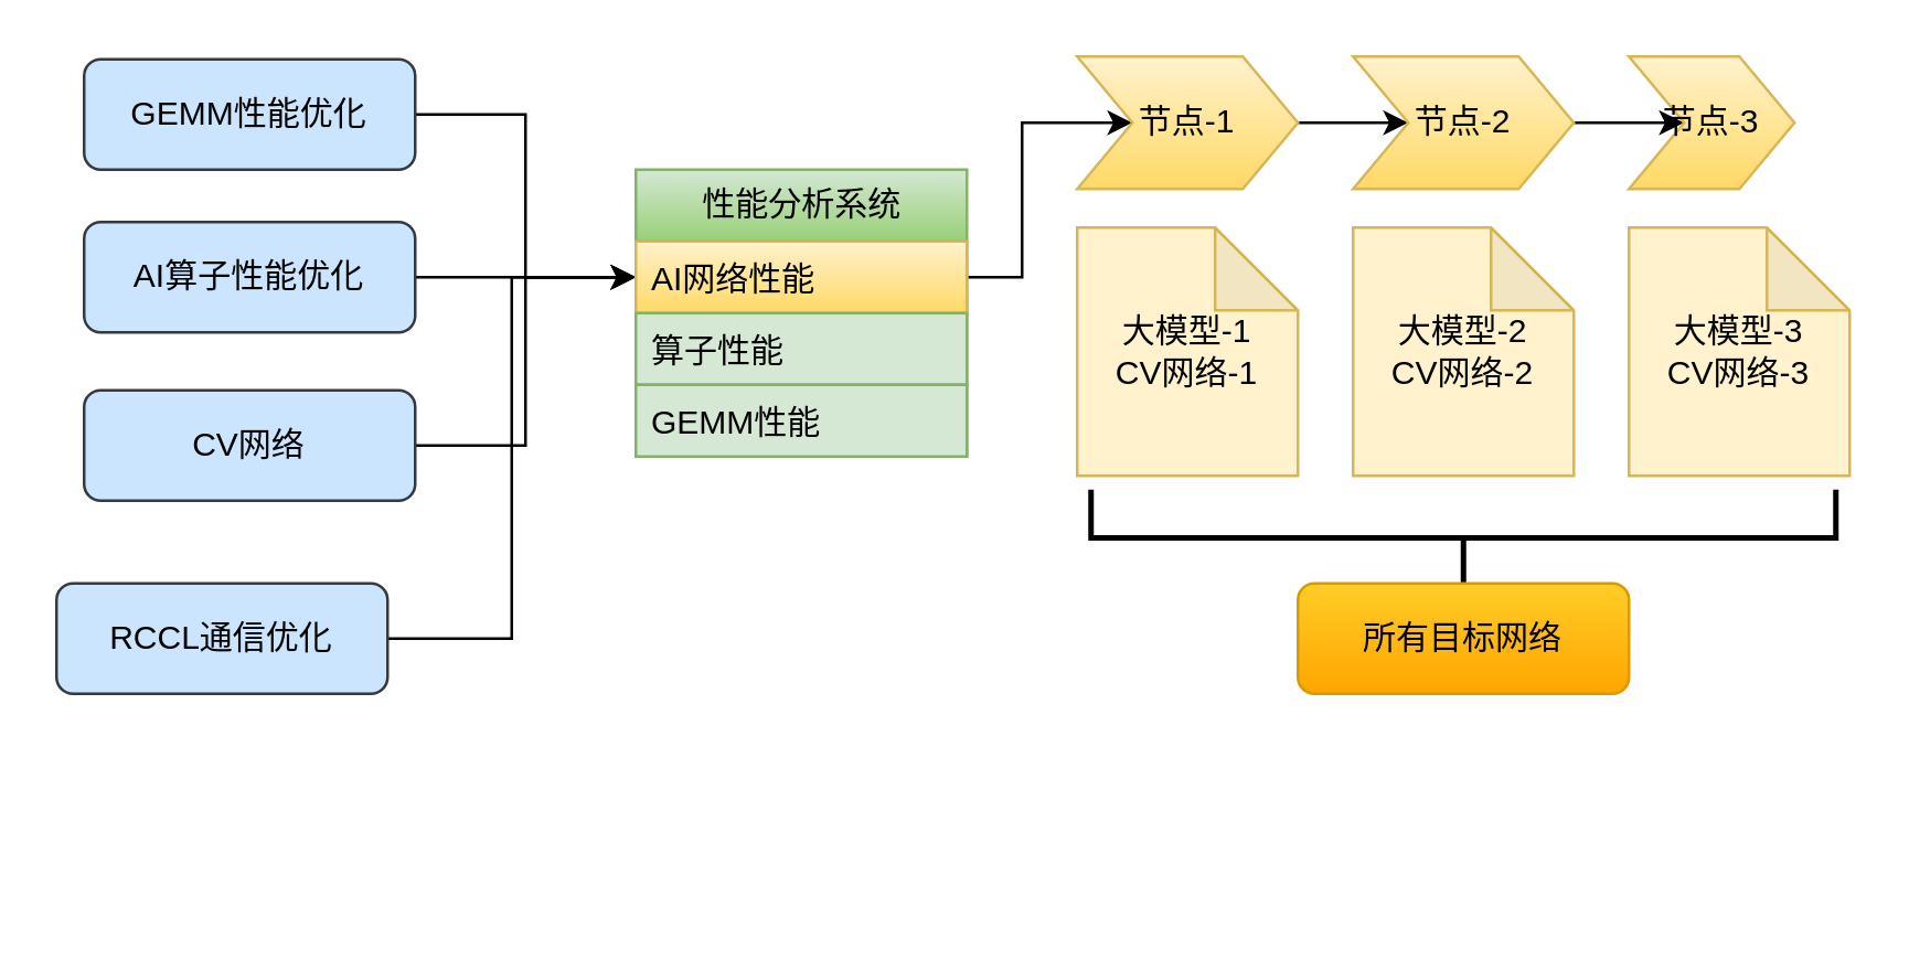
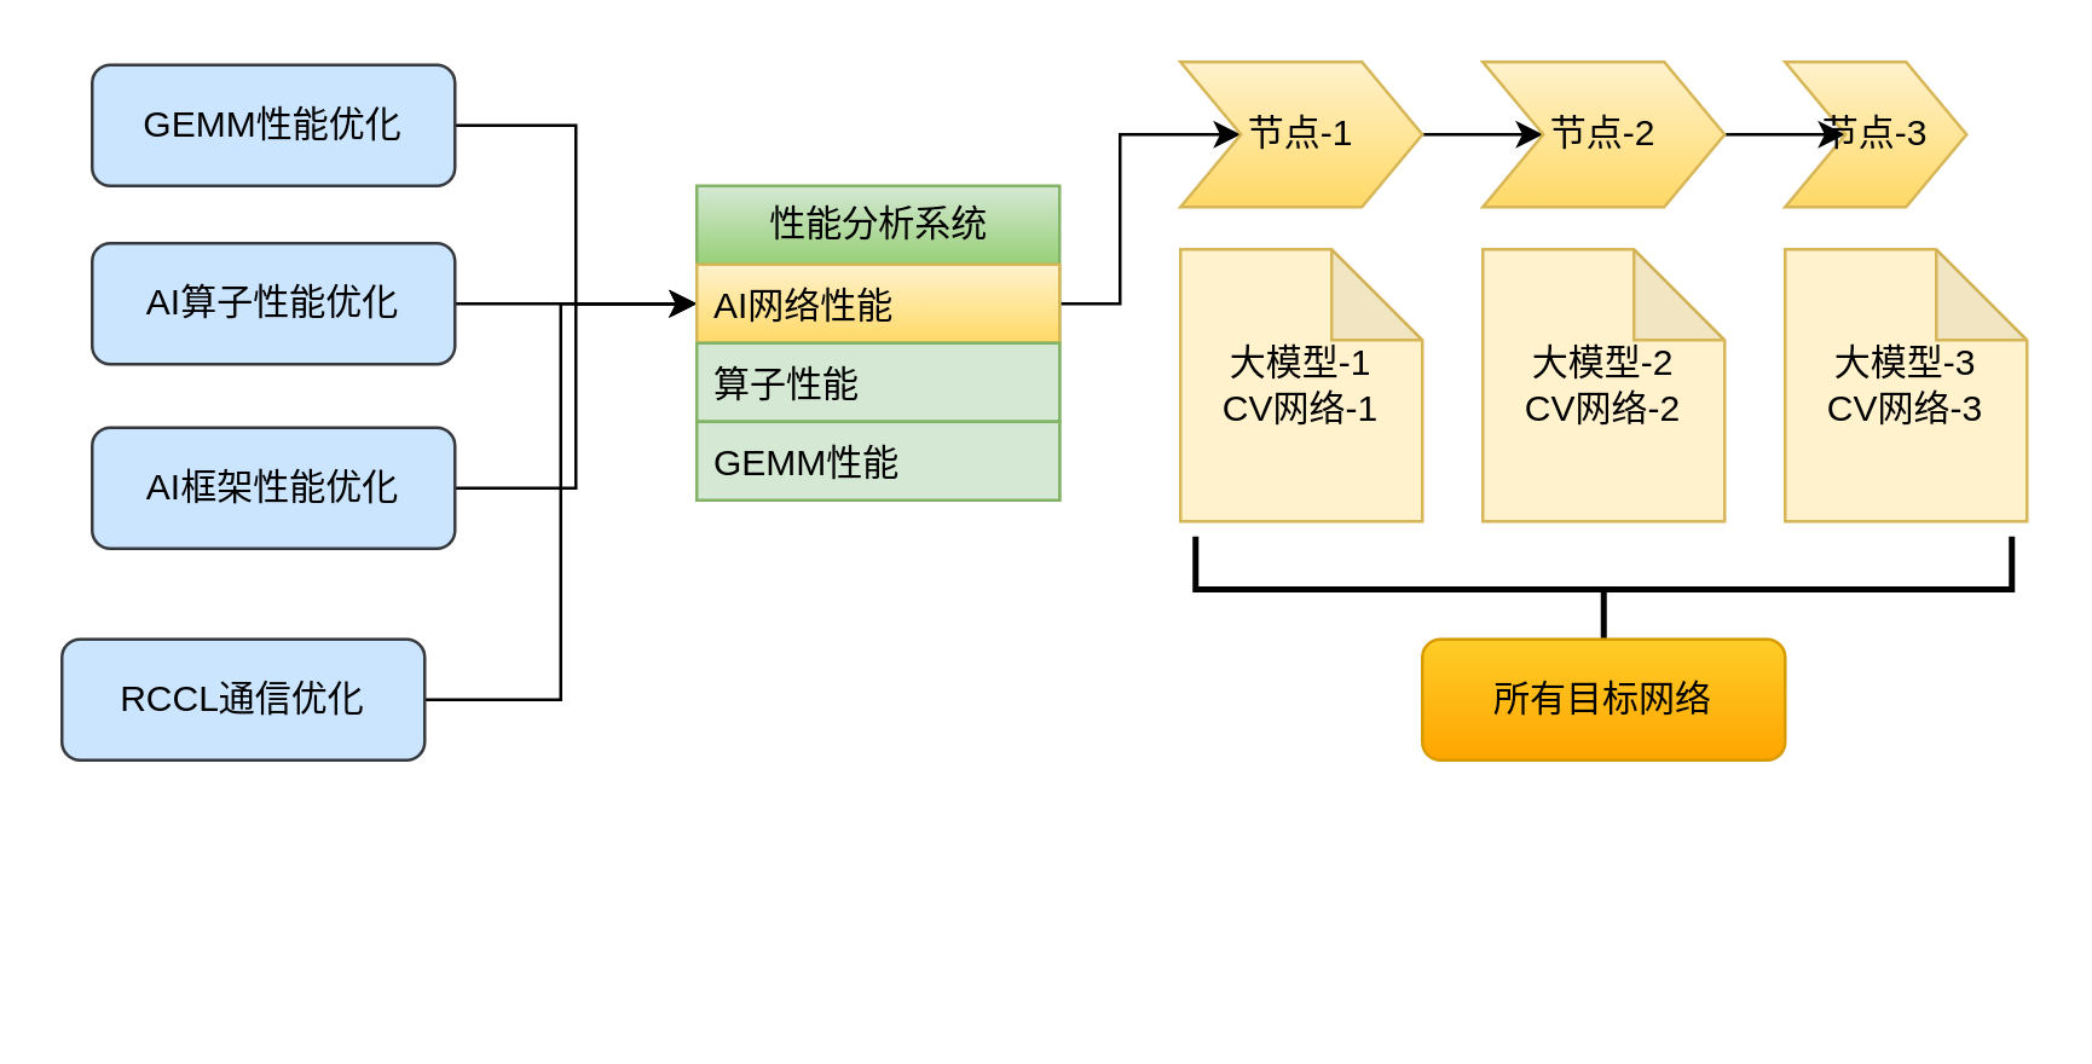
  <mxCell id="0" />
  <mxCell id="1" parent="0" />
  <mxCell id="2" value="" style="edgeStyle=orthogonalEdgeStyle;rounded=0;orthogonalLoop=1;jettySize=auto;html=1;entryX=0;entryY=0.5;entryDx=0;entryDy=0;exitX=1;exitY=0.5;exitDx=0;exitDy=0;" edge="1" parent="1" source="3" target="12"><mxGeometry relative="1" as="geometry"><mxPoint x="260" y="131" as="targetPoint" /></mxGeometry></mxCell>
  <mxCell id="3" value="GEMM性能优化" style="rounded=1;whiteSpace=wrap;html=1;fillColor=#cce5ff;strokeColor=#36393d;" vertex="1" parent="1"><mxGeometry x="30" y="21" width="120" height="40" as="geometry" /></mxCell>
  <mxCell id="4" value="" style="edgeStyle=orthogonalEdgeStyle;rounded=0;orthogonalLoop=1;jettySize=auto;html=1;exitX=1;exitY=0.5;exitDx=0;exitDy=0;" edge="1" parent="1" source="5" target="12"><mxGeometry relative="1" as="geometry"><mxPoint x="260" y="131" as="targetPoint" /></mxGeometry></mxCell>
  <mxCell id="5" value="AI算子性能优化" style="rounded=1;whiteSpace=wrap;html=1;fillColor=#cce5ff;strokeColor=#36393d;" vertex="1" parent="1"><mxGeometry x="30" y="80" width="120" height="40" as="geometry" /></mxCell>
  <mxCell id="6" value="" style="edgeStyle=orthogonalEdgeStyle;rounded=0;orthogonalLoop=1;jettySize=auto;html=1;entryX=0;entryY=0.5;entryDx=0;entryDy=0;exitX=1;exitY=0.5;exitDx=0;exitDy=0;" edge="1" parent="1" source="7" target="12"><mxGeometry relative="1" as="geometry"><mxPoint x="260" y="131" as="targetPoint" /></mxGeometry></mxCell>
- <mxCell id="7" value="CV网络" style="rounded=1;whiteSpace=wrap;html=1;fillColor=#cce5ff;strokeColor=#36393d;" vertex="1" parent="1"><mxGeometry x="30" y="141" width="120" height="40" as="geometry" /></mxCell>
+ <mxCell id="7" value="AI框架性能优化" style="rounded=1;whiteSpace=wrap;html=1;fillColor=#cce5ff;strokeColor=#36393d;" vertex="1" parent="1"><mxGeometry x="30" y="141" width="120" height="40" as="geometry" /></mxCell>
  <mxCell id="8" value="" style="edgeStyle=orthogonalEdgeStyle;rounded=0;orthogonalLoop=1;jettySize=auto;html=1;exitX=1;exitY=0.5;exitDx=0;exitDy=0;entryX=0;entryY=0.5;entryDx=0;entryDy=0;" edge="1" parent="1" source="9" target="12"><mxGeometry relative="1" as="geometry"><mxPoint x="260" y="131" as="targetPoint" /></mxGeometry></mxCell>
  <mxCell id="9" value="RCCL通信优化" style="rounded=1;whiteSpace=wrap;html=1;fillColor=#cce5ff;strokeColor=#36393d;" vertex="1" parent="1"><mxGeometry x="20" y="211" width="120" height="40" as="geometry" /></mxCell>
  <mxCell id="10" value="" style="edgeStyle=orthogonalEdgeStyle;rounded=0;orthogonalLoop=1;jettySize=auto;html=1;exitX=1;exitY=0.5;exitDx=0;exitDy=0;entryX=0;entryY=0.5;entryDx=0;entryDy=0;" edge="1" parent="1" source="12" target="16"><mxGeometry relative="1" as="geometry"><mxPoint x="380" y="44" as="targetPoint" /><Array as="points"><mxPoint x="370" y="100" /><mxPoint x="370" y="44" /></Array></mxGeometry></mxCell>
  <mxCell id="11" value="性能分析系统" style="swimlane;fontStyle=0;childLayout=stackLayout;horizontal=1;startSize=26;fillColor=#d5e8d4;horizontalStack=0;resizeParent=1;resizeParentMax=0;resizeLast=0;collapsible=1;marginBottom=0;html=1;strokeColor=#82b366;gradientColor=#97d077;" vertex="1" parent="1"><mxGeometry x="230" y="61" width="120" height="104" as="geometry" /></mxCell>
  <mxCell id="12" value="AI网络性能" style="text;strokeColor=#d6b656;fillColor=#fff2cc;align=left;verticalAlign=top;spacingLeft=4;spacingRight=4;overflow=hidden;rotatable=0;points=[[0,0.5],[1,0.5]];portConstraint=eastwest;whiteSpace=wrap;html=1;gradientColor=#ffd966;" vertex="1" parent="11"><mxGeometry y="26" width="120" height="26" as="geometry" /></mxCell>
  <mxCell id="13" value="算子性能" style="text;strokeColor=#82b366;fillColor=#d5e8d4;align=left;verticalAlign=top;spacingLeft=4;spacingRight=4;overflow=hidden;rotatable=0;points=[[0,0.5],[1,0.5]];portConstraint=eastwest;whiteSpace=wrap;html=1;" vertex="1" parent="11"><mxGeometry y="52" width="120" height="26" as="geometry" /></mxCell>
  <mxCell id="14" value="GEMM性能" style="text;strokeColor=#82b366;fillColor=#d5e8d4;align=left;verticalAlign=top;spacingLeft=4;spacingRight=4;overflow=hidden;rotatable=0;points=[[0,0.5],[1,0.5]];portConstraint=eastwest;whiteSpace=wrap;html=1;" vertex="1" parent="11"><mxGeometry y="78" width="120" height="26" as="geometry" /></mxCell>
  <mxCell id="15" value="" style="edgeStyle=orthogonalEdgeStyle;rounded=0;orthogonalLoop=1;jettySize=auto;html=1;" edge="1" parent="1" source="16" target="18"><mxGeometry relative="1" as="geometry" /></mxCell>
  <mxCell id="16" value="节点-1" style="shape=step;perimeter=stepPerimeter;whiteSpace=wrap;html=1;fixedSize=1;fillColor=#fff2cc;strokeColor=#d6b656;fontStyle=0;startSize=26;gradientColor=#ffd966;" vertex="1" parent="1"><mxGeometry x="390" y="20" width="80" height="48" as="geometry" /></mxCell>
  <mxCell id="17" value="" style="edgeStyle=orthogonalEdgeStyle;rounded=0;orthogonalLoop=1;jettySize=auto;html=1;" edge="1" parent="1" source="18" target="19"><mxGeometry relative="1" as="geometry" /></mxCell>
  <mxCell id="18" value="节点-2" style="shape=step;perimeter=stepPerimeter;whiteSpace=wrap;html=1;fixedSize=1;fillColor=#fff2cc;strokeColor=#d6b656;fontStyle=0;startSize=26;gradientColor=#ffd966;" vertex="1" parent="1"><mxGeometry x="490" y="20" width="80" height="48" as="geometry" /></mxCell>
  <mxCell id="19" value="节点-3" style="shape=step;perimeter=stepPerimeter;whiteSpace=wrap;html=1;fixedSize=1;fillColor=#fff2cc;strokeColor=#d6b656;fontStyle=0;startSize=26;gradientColor=#ffd966;" vertex="1" parent="1"><mxGeometry x="590" y="20" width="60" height="48" as="geometry" /></mxCell>
  <mxCell id="20" value="&lt;div&gt;大模型-1&lt;/div&gt;&lt;div&gt;CV网络-1&lt;br&gt;&lt;/div&gt;" style="shape=note;whiteSpace=wrap;html=1;backgroundOutline=1;darkOpacity=0.05;fillColor=#fff2cc;strokeColor=#d6b656;" vertex="1" parent="1"><mxGeometry x="390" y="82" width="80" height="90" as="geometry" /></mxCell>
  <mxCell id="21" value="&lt;div&gt;大模型-2&lt;/div&gt;&lt;div&gt;CV网络-2&lt;br&gt;&lt;/div&gt;" style="shape=note;whiteSpace=wrap;html=1;backgroundOutline=1;darkOpacity=0.05;fillColor=#fff2cc;strokeColor=#d6b656;" vertex="1" parent="1"><mxGeometry x="490" y="82" width="80" height="90" as="geometry" /></mxCell>
  <mxCell id="22" value="&lt;div&gt;大模型-3&lt;/div&gt;&lt;div&gt;CV网络-3&lt;br&gt;&lt;/div&gt;" style="shape=note;whiteSpace=wrap;html=1;backgroundOutline=1;darkOpacity=0.05;fillColor=#fff2cc;strokeColor=#d6b656;" vertex="1" parent="1"><mxGeometry x="590" y="82" width="80" height="90" as="geometry" /></mxCell>
  <mxCell id="23" value="" style="strokeWidth=2;html=1;shape=mxgraph.flowchart.annotation_2;align=left;labelPosition=right;pointerEvents=1;rotation=-90;" vertex="1" parent="1"><mxGeometry x="512.5" y="59.5" width="35" height="270" as="geometry" /></mxCell>
  <mxCell id="24" value="所有目标网络" style="rounded=1;whiteSpace=wrap;html=1;fillColor=#ffcd28;strokeColor=#d79b00;gradientColor=#ffa500;" vertex="1" parent="1"><mxGeometry x="470" y="211" width="120" height="40" as="geometry" /></mxCell>
